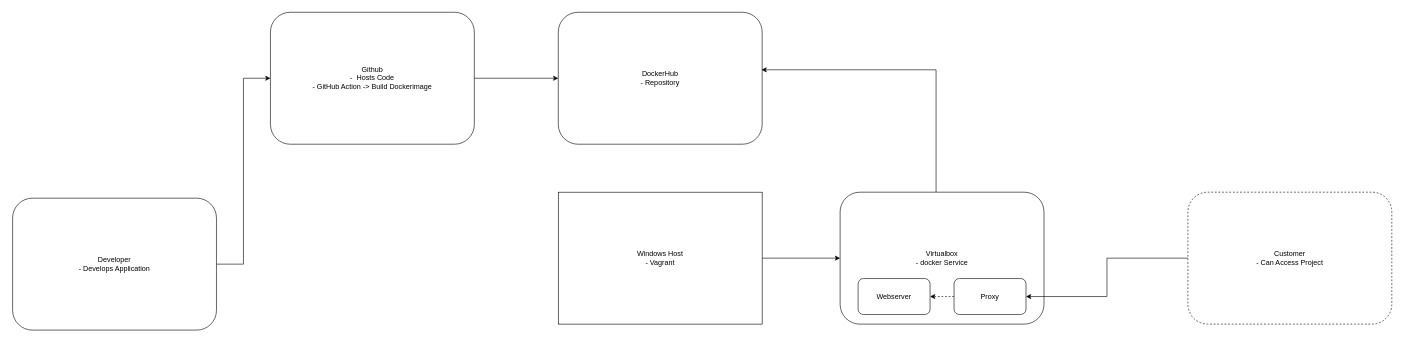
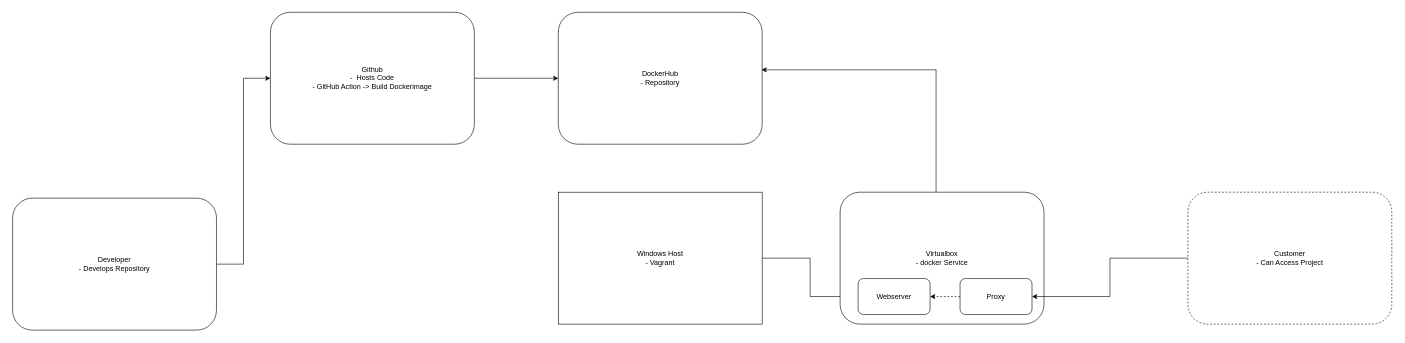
  <mxCell id="0" />
  <mxCell id="1" parent="0" />
  <mxCell id="2" style="edgeStyle=orthogonalEdgeStyle;rounded=0;orthogonalLoop=1;jettySize=auto;html=1;entryX=0;entryY=0.5;entryDx=0;entryDy=0;" edge="1" parent="1" source="3" target="4"><mxGeometry relative="1" as="geometry" /></mxCell>
  <mxCell id="3" value="&lt;div&gt;Github&lt;/div&gt;&lt;div&gt;-&amp;nbsp; Hosts Code&lt;br&gt;&lt;/div&gt;- GitHub Action -&amp;gt; Build Dockerimage" style="rounded=1;whiteSpace=wrap;html=1;" vertex="1" parent="1"><mxGeometry x="450" y="20" width="340" height="220" as="geometry" /></mxCell>
  <mxCell id="4" value="&lt;div&gt;DockerHub&lt;/div&gt;&lt;div&gt;- Repository&lt;br&gt;&lt;/div&gt;" style="rounded=1;whiteSpace=wrap;html=1;" vertex="1" parent="1"><mxGeometry x="930" y="20" width="340" height="220" as="geometry" /></mxCell>
- <mxCell id="5" style="edgeStyle=orthogonalEdgeStyle;rounded=0;orthogonalLoop=1;jettySize=auto;html=1;" edge="1" parent="1" source="6" target="8"><mxGeometry relative="1" as="geometry" /></mxCell>
+ <mxCell id="5" style="edgeStyle=orthogonalEdgeStyle;rounded=0;orthogonalLoop=1;jettySize=auto;html=1;" edge="1" parent="1" source="6" target="9"><mxGeometry relative="1" as="geometry" /></mxCell>
  <mxCell id="6" value="&lt;div&gt;Windows Host&lt;/div&gt;&lt;div&gt;- Vagrant&lt;br&gt;&lt;/div&gt;" style="whiteSpace=wrap;html=1;rounded=0;" vertex="1" parent="1"><mxGeometry x="930" y="320" width="340" height="220" as="geometry" /></mxCell>
  <mxCell id="7" style="edgeStyle=orthogonalEdgeStyle;rounded=0;orthogonalLoop=1;jettySize=auto;html=1;entryX=0.997;entryY=0.436;entryDx=0;entryDy=0;entryPerimeter=0;" edge="1" parent="1" source="8" target="4"><mxGeometry relative="1" as="geometry"><Array as="points"><mxPoint x="1560" y="116" /></Array></mxGeometry></mxCell>
  <mxCell id="8" value="Virtualbox&lt;br&gt;- docker Service" style="rounded=1;whiteSpace=wrap;html=1;" vertex="1" parent="1"><mxGeometry x="1400" y="320" width="340" height="220" as="geometry" /></mxCell>
  <mxCell id="9" value="Webserver" style="rounded=1;whiteSpace=wrap;html=1;" vertex="1" parent="1"><mxGeometry x="1430" y="464" width="120" height="60" as="geometry" /></mxCell>
  <mxCell id="10" style="edgeStyle=orthogonalEdgeStyle;rounded=0;orthogonalLoop=1;jettySize=auto;html=1;dashed=1;" edge="1" parent="1" source="11" target="9"><mxGeometry relative="1" as="geometry" /></mxCell>
- <mxCell id="11" value="Proxy" style="rounded=1;whiteSpace=wrap;html=1;" vertex="1" parent="1"><mxGeometry x="1590" y="464" width="120" height="60" as="geometry" /></mxCell>
+ <mxCell id="11" value="Proxy" style="rounded=1;whiteSpace=wrap;html=1;" vertex="1" parent="1"><mxGeometry x="1600" y="464" width="120" height="60" as="geometry" /></mxCell>
  <mxCell id="12" style="edgeStyle=orthogonalEdgeStyle;rounded=0;orthogonalLoop=1;jettySize=auto;html=1;entryX=0;entryY=0.5;entryDx=0;entryDy=0;" edge="1" parent="1" source="13" target="3"><mxGeometry relative="1" as="geometry" /></mxCell>
- <mxCell id="13" value="&lt;div&gt;Developer&lt;br&gt;- Develops Application&lt;br&gt;&lt;/div&gt;" style="rounded=1;whiteSpace=wrap;html=1;" vertex="1" parent="1"><mxGeometry x="20" y="330" width="340" height="220" as="geometry" /></mxCell>
+ <mxCell id="13" value="&lt;div&gt;Developer&lt;br&gt;- Develops Repository&lt;br&gt;&lt;/div&gt;" style="rounded=1;whiteSpace=wrap;html=1;" vertex="1" parent="1"><mxGeometry x="20" y="330" width="340" height="220" as="geometry" /></mxCell>
  <mxCell id="14" style="edgeStyle=orthogonalEdgeStyle;rounded=0;orthogonalLoop=1;jettySize=auto;html=1;entryX=1;entryY=0.5;entryDx=0;entryDy=0;" edge="1" parent="1" source="15" target="11"><mxGeometry relative="1" as="geometry" /></mxCell>
  <mxCell id="15" value="Customer&lt;br&gt;- Can Access Project" style="rounded=1;whiteSpace=wrap;html=1;dashed=1;" vertex="1" parent="1"><mxGeometry x="1980" y="320" width="340" height="220" as="geometry" /></mxCell>
